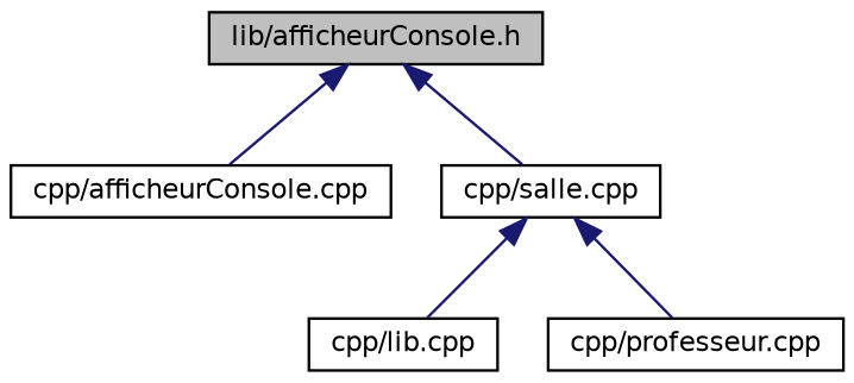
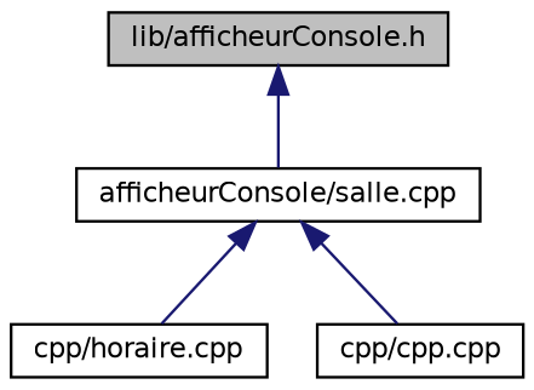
  digraph {
    node [color=black fillcolor=white fontname=Helvetica fontsize=10 shape=record style=filled]
    edge [color=midnightblue dir=back fontname=Helvetica fontsize=10 labelfontname=Helvetica labelfontsize=10 style=solid]
    n1 [fillcolor=grey75 fontcolor=black height=0.2 label="lib/afficheurConsole.h" width=0.4]
-   n2 [height=0.2 label="cpp/afficheurConsole.cpp" width=0.4]
-   n3 [height=0.2 label="cpp/salle.cpp" width=0.4]
-   n4 [height=0.2 label="cpp/lib.cpp" width=0.4]
-   n5 [height=0.2 label="cpp/professeur.cpp" width=0.4]
-   n1 -> n2
+   n3 [height=0.2 label="afficheurConsole/salle.cpp" width=0.4]
+   n4 [height=0.2 label="cpp/horaire.cpp" width=0.4]
+   n5 [height=0.2 label="cpp/cpp.cpp" width=0.4]
    n1 -> n3
    n3 -> n4
    n3 -> n5
  }
